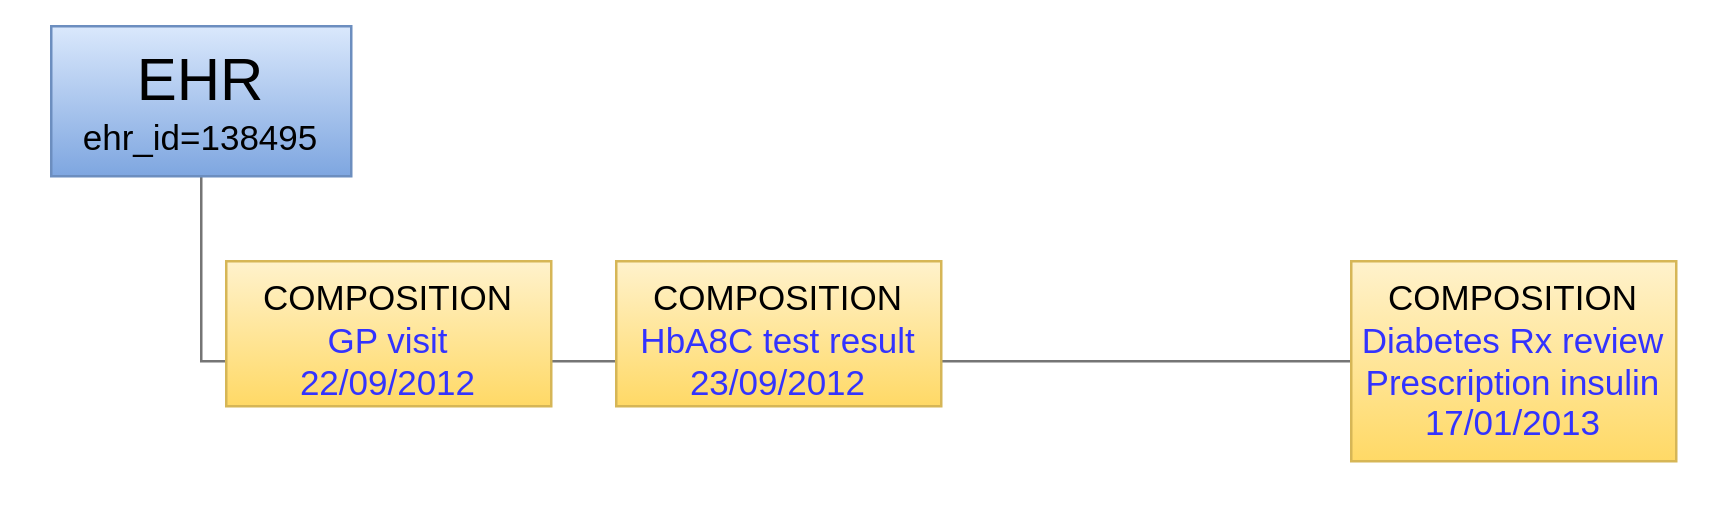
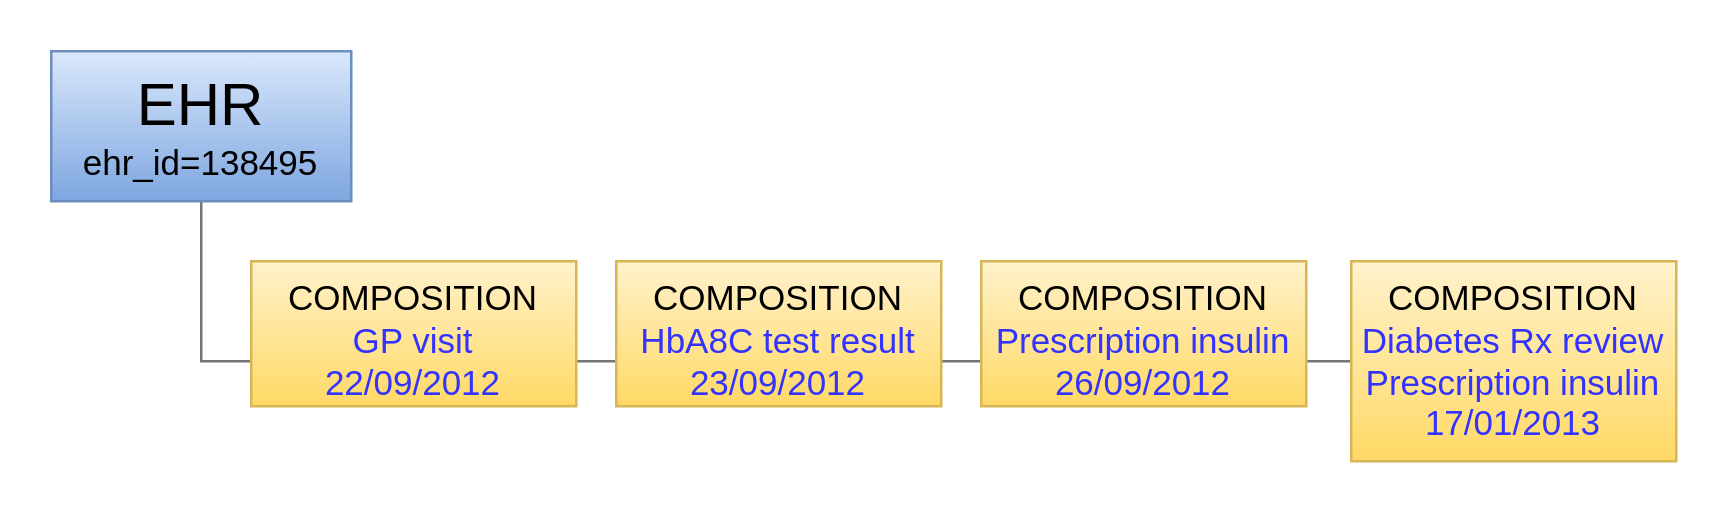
  <mxCell id="0" />
  <mxCell id="1" parent="0" />
  <mxCell id="2" style="edgeStyle=orthogonalEdgeStyle;rounded=0;orthogonalLoop=1;jettySize=auto;html=1;exitX=0.5;exitY=1;exitDx=0;exitDy=0;entryX=0;entryY=0.5;entryDx=0;entryDy=0;endArrow=none;endFill=0;fontSize=12;strokeColor=#757575;" edge="1" parent="1" source="3" target="7"><mxGeometry relative="1" as="geometry"><mxPoint x="80" y="80" as="sourcePoint" /><mxPoint x="976" y="133" as="targetPoint" /><Array as="points" /></mxGeometry></mxCell>
- <mxCell id="3" value="&lt;font style=&quot;font-size: 24px&quot;&gt;EHR&lt;/font&gt;&lt;br style=&quot;font-size: 14px&quot;&gt;ehr_id=138495" style="rounded=0;whiteSpace=wrap;html=1;fontSize=14;fillColor=#dae8fc;strokeColor=#6c8ebf;gradientColor=#7ea6e0;" parent="1" vertex="1"><mxGeometry x="20" y="10" width="120" height="60" as="geometry" /></mxCell>
- <mxCell id="4" value="COMPOSITION&lt;br&gt;&lt;font color=&quot;#3333ff&quot;&gt;GP visit&lt;br&gt;22/09/2012&lt;/font&gt;" style="rounded=0;whiteSpace=wrap;html=1;fontSize=14;fillColor=#fff2cc;strokeColor=#d6b656;verticalAlign=top;gradientColor=#ffd966;" parent="1" vertex="1"><mxGeometry x="90" y="104" width="130" height="58" as="geometry" /></mxCell>
+ <mxCell id="3" value="&lt;font style=&quot;font-size: 24px&quot;&gt;EHR&lt;/font&gt;&lt;br style=&quot;font-size: 14px&quot;&gt;ehr_id=138495" style="rounded=0;whiteSpace=wrap;html=1;fontSize=14;fillColor=#dae8fc;strokeColor=#6c8ebf;gradientColor=#7ea6e0;" parent="1" vertex="1"><mxGeometry x="20" y="20" width="120" height="60" as="geometry" /></mxCell>
+ <mxCell id="4" value="COMPOSITION&lt;br&gt;&lt;font color=&quot;#3333ff&quot;&gt;GP visit&lt;br&gt;22/09/2012&lt;/font&gt;" style="rounded=0;whiteSpace=wrap;html=1;fontSize=14;fillColor=#fff2cc;strokeColor=#d6b656;verticalAlign=top;gradientColor=#ffd966;" parent="1" vertex="1"><mxGeometry x="100" y="104" width="130" height="58" as="geometry" /></mxCell>
  <mxCell id="5" value="COMPOSITION&lt;br&gt;&lt;font color=&quot;#3333ff&quot;&gt;HbA8C test result&lt;br&gt;&lt;/font&gt;&lt;span style=&quot;color: rgb(51 , 51 , 255)&quot;&gt;23/09/2012&lt;/span&gt;&lt;font color=&quot;#3333ff&quot;&gt;&lt;br&gt;&lt;/font&gt;" style="rounded=0;whiteSpace=wrap;html=1;fontSize=14;fillColor=#fff2cc;strokeColor=#d6b656;verticalAlign=top;gradientColor=#ffd966;" parent="1" vertex="1"><mxGeometry x="246" y="104" width="130" height="58" as="geometry" /></mxCell>
+ <mxCell id="6" value="COMPOSITION&lt;br&gt;&lt;span style=&quot;color: rgb(51 , 51 , 255)&quot;&gt;Prescription insulin&lt;/span&gt;&lt;br style=&quot;color: rgb(51 , 51 , 255)&quot;&gt;&lt;span style=&quot;color: rgb(51 , 51 , 255)&quot;&gt;26/09/2012&lt;/span&gt;" style="rounded=0;whiteSpace=wrap;html=1;fontSize=14;fillColor=#fff2cc;strokeColor=#d6b656;verticalAlign=top;gradientColor=#ffd966;" parent="1" vertex="1"><mxGeometry x="392" y="104" width="130" height="58" as="geometry" /></mxCell>
  <mxCell id="7" value="COMPOSITION&lt;br&gt;&lt;font color=&quot;#3333ff&quot;&gt;Diabetes Rx review&lt;br&gt;&lt;/font&gt;&lt;span style=&quot;color: rgb(51 , 51 , 255)&quot;&gt;Prescription insulin&lt;/span&gt;&lt;font color=&quot;#3333ff&quot;&gt;&lt;br&gt;17/01/2013&lt;/font&gt;" style="rounded=0;whiteSpace=wrap;html=1;fontSize=14;fillColor=#fff2cc;strokeColor=#d6b656;verticalAlign=top;gradientColor=#ffd966;" parent="1" vertex="1"><mxGeometry x="540" y="104" width="130" height="80" as="geometry" /></mxCell>
